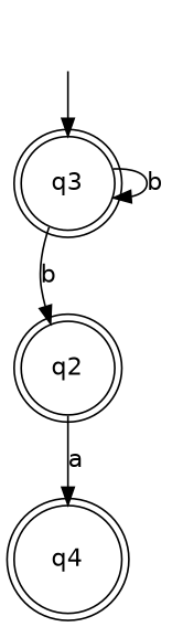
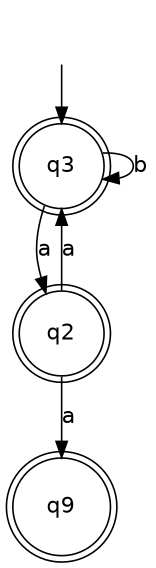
  digraph {
    fontname="DejaVu Sans"
    node [fontname="DejaVu Sans" shape=doublecircle]
    edge [fontname="DejaVu Sans"]
    start [style=invis shape=""]
    q3
    q2
-   q4
+   q4 [label=q9]
    start -> q3
    q3 -> q3 [label=b]
-   q3 -> q2 [label=b]
+   q3 -> q2 [label=a]
+   q2 -> q3 [label=a]
    q2 -> q4 [label=a]
  }
